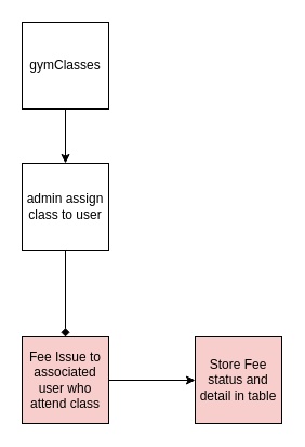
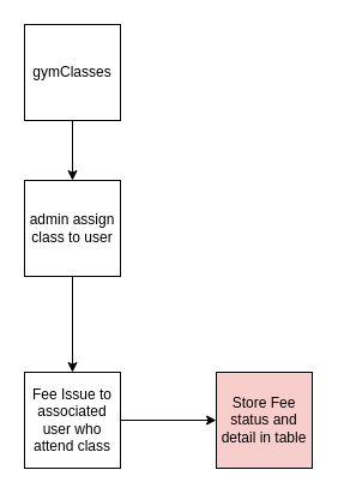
  <mxCell id="0" />
  <mxCell id="1" parent="0" />
  <mxCell id="2" value="gymClasses" style="whiteSpace=wrap;html=1;aspect=fixed;" vertex="1" parent="1"><mxGeometry x="20" y="20" width="80" height="80" as="geometry" /></mxCell>
  <mxCell id="3" value="" style="endArrow=classic;html=1;rounded=0;exitX=0.5;exitY=1;exitDx=0;exitDy=0;" edge="1" parent="1" source="2"><mxGeometry width="50" height="50" relative="1" as="geometry"><mxPoint x="40" y="190" as="sourcePoint" /><mxPoint x="60" y="150" as="targetPoint" /></mxGeometry></mxCell>
- <mxCell id="4" style="edgeStyle=orthogonalEdgeStyle;rounded=0;orthogonalLoop=1;jettySize=auto;html=1;entryX=0.5;entryY=0;entryDx=0;entryDy=0;endArrow=diamond;" edge="1" parent="1" source="5" target="6"><mxGeometry relative="1" as="geometry" /></mxCell>
+ <mxCell id="4" style="edgeStyle=orthogonalEdgeStyle;rounded=0;orthogonalLoop=1;jettySize=auto;html=1;entryX=0.5;entryY=0;entryDx=0;entryDy=0;" edge="1" parent="1" source="5" target="6"><mxGeometry relative="1" as="geometry" /></mxCell>
  <mxCell id="5" value="admin assign class to user" style="whiteSpace=wrap;html=1;aspect=fixed;" vertex="1" parent="1"><mxGeometry x="20" y="150" width="80" height="80" as="geometry" /></mxCell>
- <mxCell id="6" value="Fee Issue to associated user who attend class" style="whiteSpace=wrap;html=1;aspect=fixed;fillColor=#f8cecc;" vertex="1" parent="1"><mxGeometry x="20" y="310" width="80" height="80" as="geometry" /></mxCell>
+ <mxCell id="6" value="Fee Issue to associated user who attend class" style="whiteSpace=wrap;html=1;aspect=fixed;" vertex="1" parent="1"><mxGeometry x="20" y="310" width="80" height="80" as="geometry" /></mxCell>
  <mxCell id="7" value="" style="endArrow=classic;html=1;rounded=0;exitX=1;exitY=0.5;exitDx=0;exitDy=0;" edge="1" parent="1" source="6"><mxGeometry width="50" height="50" relative="1" as="geometry"><mxPoint x="130" y="380" as="sourcePoint" /><mxPoint x="180" y="350" as="targetPoint" /></mxGeometry></mxCell>
  <mxCell id="8" value="Store Fee status and detail in table" style="whiteSpace=wrap;html=1;aspect=fixed;fillColor=#f8cecc;" vertex="1" parent="1"><mxGeometry x="180" y="310" width="80" height="80" as="geometry" /></mxCell>
